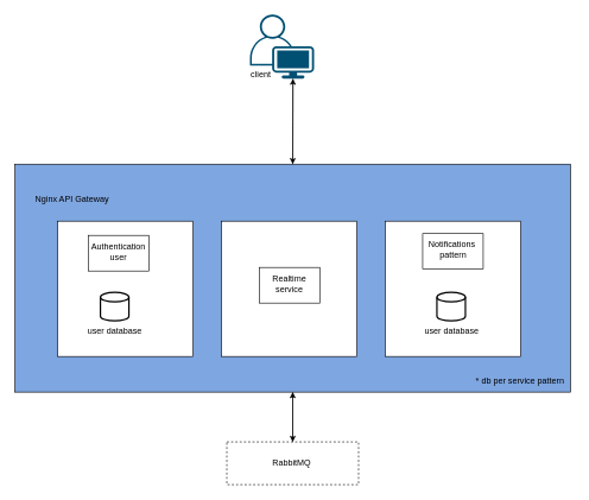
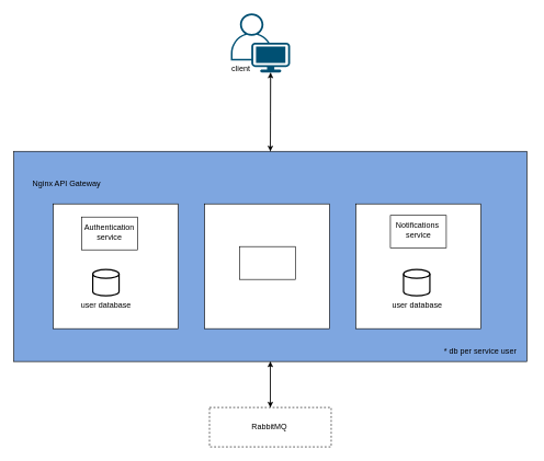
  <mxCell id="0" />
  <mxCell id="1" parent="0" />
  <mxCell id="2" style="edgeStyle=orthogonalEdgeStyle;rounded=0;orthogonalLoop=1;jettySize=auto;html=1;entryX=0.5;entryY=0;entryDx=0;entryDy=0;" edge="1" parent="1" source="3" target="24"><mxGeometry relative="1" as="geometry"><mxPoint x="410" y="610" as="targetPoint" /></mxGeometry></mxCell>
  <mxCell id="3" value="" style="rounded=0;whiteSpace=wrap;html=1;shadow=0;fillColor=#7EA6E0;" vertex="1" parent="1"><mxGeometry y="230" width="780" height="320" as="geometry" x="20" /></mxCell>
  <mxCell id="4" value="" style="whiteSpace=wrap;html=1;aspect=fixed;" vertex="1" parent="1"><mxGeometry x="80" y="310" width="190" height="190" as="geometry" /></mxCell>
  <mxCell id="5" value="" style="whiteSpace=wrap;html=1;aspect=fixed;" vertex="1" parent="1"><mxGeometry x="310" y="310" width="190" height="190" as="geometry" /></mxCell>
  <mxCell id="6" style="edgeStyle=orthogonalEdgeStyle;rounded=0;orthogonalLoop=1;jettySize=auto;html=1;exitX=0.67;exitY=1;exitDx=0;exitDy=0;exitPerimeter=0;" edge="1" parent="1" source="7"><mxGeometry relative="1" as="geometry"><mxPoint x="410" y="230" as="targetPoint" /></mxGeometry></mxCell>
  <mxCell id="7" value="" style="points=[[0.35,0,0],[0.98,0.51,0],[1,0.71,0],[0.67,1,0],[0,0.795,0],[0,0.65,0]];verticalLabelPosition=bottom;sketch=0;html=1;verticalAlign=top;aspect=fixed;align=center;pointerEvents=1;shape=mxgraph.cisco19.user;fillColor=#005073;strokeColor=none;" vertex="1" parent="1"><mxGeometry x="350" y="20" width="90" height="90" as="geometry" /></mxCell>
  <mxCell id="8" value="" style="whiteSpace=wrap;html=1;aspect=fixed;" vertex="1" parent="1"><mxGeometry x="540" y="310" width="190" height="190" as="geometry" /></mxCell>
  <mxCell id="9" value="Nginx API Gateway" style="text;html=1;align=center;verticalAlign=middle;resizable=0;points=[];autosize=1;strokeColor=none;fillColor=none;" vertex="1" parent="1"><mxGeometry x="35" y="265" width="130" height="30" as="geometry" /></mxCell>
  <mxCell id="10" value="&lt;h1 style=&quot;box-sizing: border-box; margin: 20px 0px 10px; font-size: 36px; font-family: &amp;quot;Helvetica Neue&amp;quot;, Helvetica, Arial, sans-serif; font-weight: 500; line-height: 1.1; color: rgb(51, 51, 51); text-align: start; text-wrap: wrap; background-color: rgb(255, 255, 255);&quot;&gt;&lt;br&gt;&lt;/h1&gt;" style="text;html=1;align=center;verticalAlign=middle;resizable=0;points=[];autosize=1;strokeColor=none;fillColor=none;" vertex="1" parent="1"><mxGeometry x="700" y="523" width="20" height="80" as="geometry" /></mxCell>
  <mxCell id="11" value="" style="strokeWidth=2;html=1;shape=mxgraph.flowchart.database;whiteSpace=wrap;" vertex="1" parent="1"><mxGeometry x="140" y="410" width="40" height="40" as="geometry" /></mxCell>
  <mxCell id="12" value="user database" style="text;html=1;align=center;verticalAlign=middle;resizable=0;points=[];autosize=1;strokeColor=none;fillColor=none;" vertex="1" parent="1"><mxGeometry x="110" y="450" width="100" height="30" as="geometry" /></mxCell>
  <mxCell id="13" value="" style="strokeWidth=2;html=1;shape=mxgraph.flowchart.database;whiteSpace=wrap;" vertex="1" parent="1"><mxGeometry x="612.5" y="410" width="40" height="40" as="geometry" /></mxCell>
  <mxCell id="14" value="user database" style="text;html=1;align=center;verticalAlign=middle;resizable=0;points=[];autosize=1;strokeColor=none;fillColor=none;" vertex="1" parent="1"><mxGeometry x="582.5" y="450" width="100" height="30" as="geometry" /></mxCell>
  <mxCell id="15" value="" style="rounded=0;whiteSpace=wrap;html=1;" vertex="1" parent="1"><mxGeometry x="592.5" y="327.5" width="85" height="50" as="geometry" /></mxCell>
- <mxCell id="16" value="Notifications&amp;nbsp;&lt;div&gt;pattern&lt;/div&gt;" style="text;html=1;align=center;verticalAlign=middle;resizable=0;points=[];autosize=1;strokeColor=none;fillColor=none;" vertex="1" parent="1"><mxGeometry x="589.5" y="330" width="90" height="40" as="geometry" /></mxCell>
+ <mxCell id="16" value="Notifications&amp;nbsp;&lt;div&gt;service&lt;/div&gt;" style="text;html=1;align=center;verticalAlign=middle;resizable=0;points=[];autosize=1;strokeColor=none;fillColor=none;" vertex="1" parent="1"><mxGeometry x="589.5" y="330" width="90" height="40" as="geometry" /></mxCell>
  <mxCell id="17" value="" style="rounded=0;whiteSpace=wrap;html=1;" vertex="1" parent="1"><mxGeometry x="363" y="375" width="85" height="50" as="geometry" /></mxCell>
- <mxCell id="18" value="Realtime&lt;div&gt;service&lt;/div&gt;" style="text;html=1;align=center;verticalAlign=middle;resizable=0;points=[];autosize=1;strokeColor=none;fillColor=none;" vertex="1" parent="1"><mxGeometry x="370" y="377.5" width="70" height="40" as="geometry" /></mxCell>
  <mxCell id="19" value="" style="rounded=0;whiteSpace=wrap;html=1;" vertex="1" parent="1"><mxGeometry x="123" y="330" width="85" height="50" as="geometry" /></mxCell>
- <mxCell id="20" value="&lt;div&gt;Authentication&lt;/div&gt;&lt;div&gt;user&lt;/div&gt;" style="text;html=1;align=center;verticalAlign=middle;resizable=0;points=[];autosize=1;strokeColor=none;fillColor=none;" vertex="1" parent="1"><mxGeometry x="115" y="332.5" width="100" height="40" as="geometry" /></mxCell>
- <mxCell id="21" value="* db per service pattern" style="text;html=1;align=center;verticalAlign=middle;resizable=0;points=[];autosize=1;strokeColor=none;fillColor=none;" vertex="1" parent="1"><mxGeometry x="654" y="520" width="150" height="30" as="geometry" /></mxCell>
+ <mxCell id="20" value="&lt;div&gt;Authentication&lt;/div&gt;&lt;div&gt;service&lt;/div&gt;" style="text;html=1;align=center;verticalAlign=middle;resizable=0;points=[];autosize=1;strokeColor=none;fillColor=none;" vertex="1" parent="1"><mxGeometry x="115" y="332.5" width="100" height="40" as="geometry" /></mxCell>
+ <mxCell id="21" value="* db per service user" style="text;html=1;align=center;verticalAlign=middle;resizable=0;points=[];autosize=1;strokeColor=none;fillColor=none;" vertex="1" parent="1"><mxGeometry x="654" y="520" width="150" height="30" as="geometry" /></mxCell>
  <mxCell id="22" style="edgeStyle=orthogonalEdgeStyle;rounded=0;orthogonalLoop=1;jettySize=auto;html=1;entryX=0.67;entryY=1;entryDx=0;entryDy=0;entryPerimeter=0;" edge="1" parent="1" source="3" target="7"><mxGeometry relative="1" as="geometry" /></mxCell>
  <mxCell id="23" style="edgeStyle=orthogonalEdgeStyle;rounded=0;orthogonalLoop=1;jettySize=auto;html=1;exitX=0.5;exitY=0;exitDx=0;exitDy=0;entryX=0.5;entryY=1;entryDx=0;entryDy=0;" edge="1" parent="1" source="24" target="3"><mxGeometry relative="1" as="geometry" /></mxCell>
  <mxCell id="24" value="RabbitMQ&amp;nbsp;" style="rounded=0;whiteSpace=wrap;html=1;dashed=1;" vertex="1" parent="1"><mxGeometry x="317.5" y="620" width="185" height="60" as="geometry" /></mxCell>
  <mxCell id="25" value="client" style="text;html=1;align=center;verticalAlign=middle;resizable=0;points=[];autosize=1;strokeColor=none;fillColor=none;" vertex="1" parent="1"><mxGeometry x="340" y="90" width="50" height="30" as="geometry" /></mxCell>
